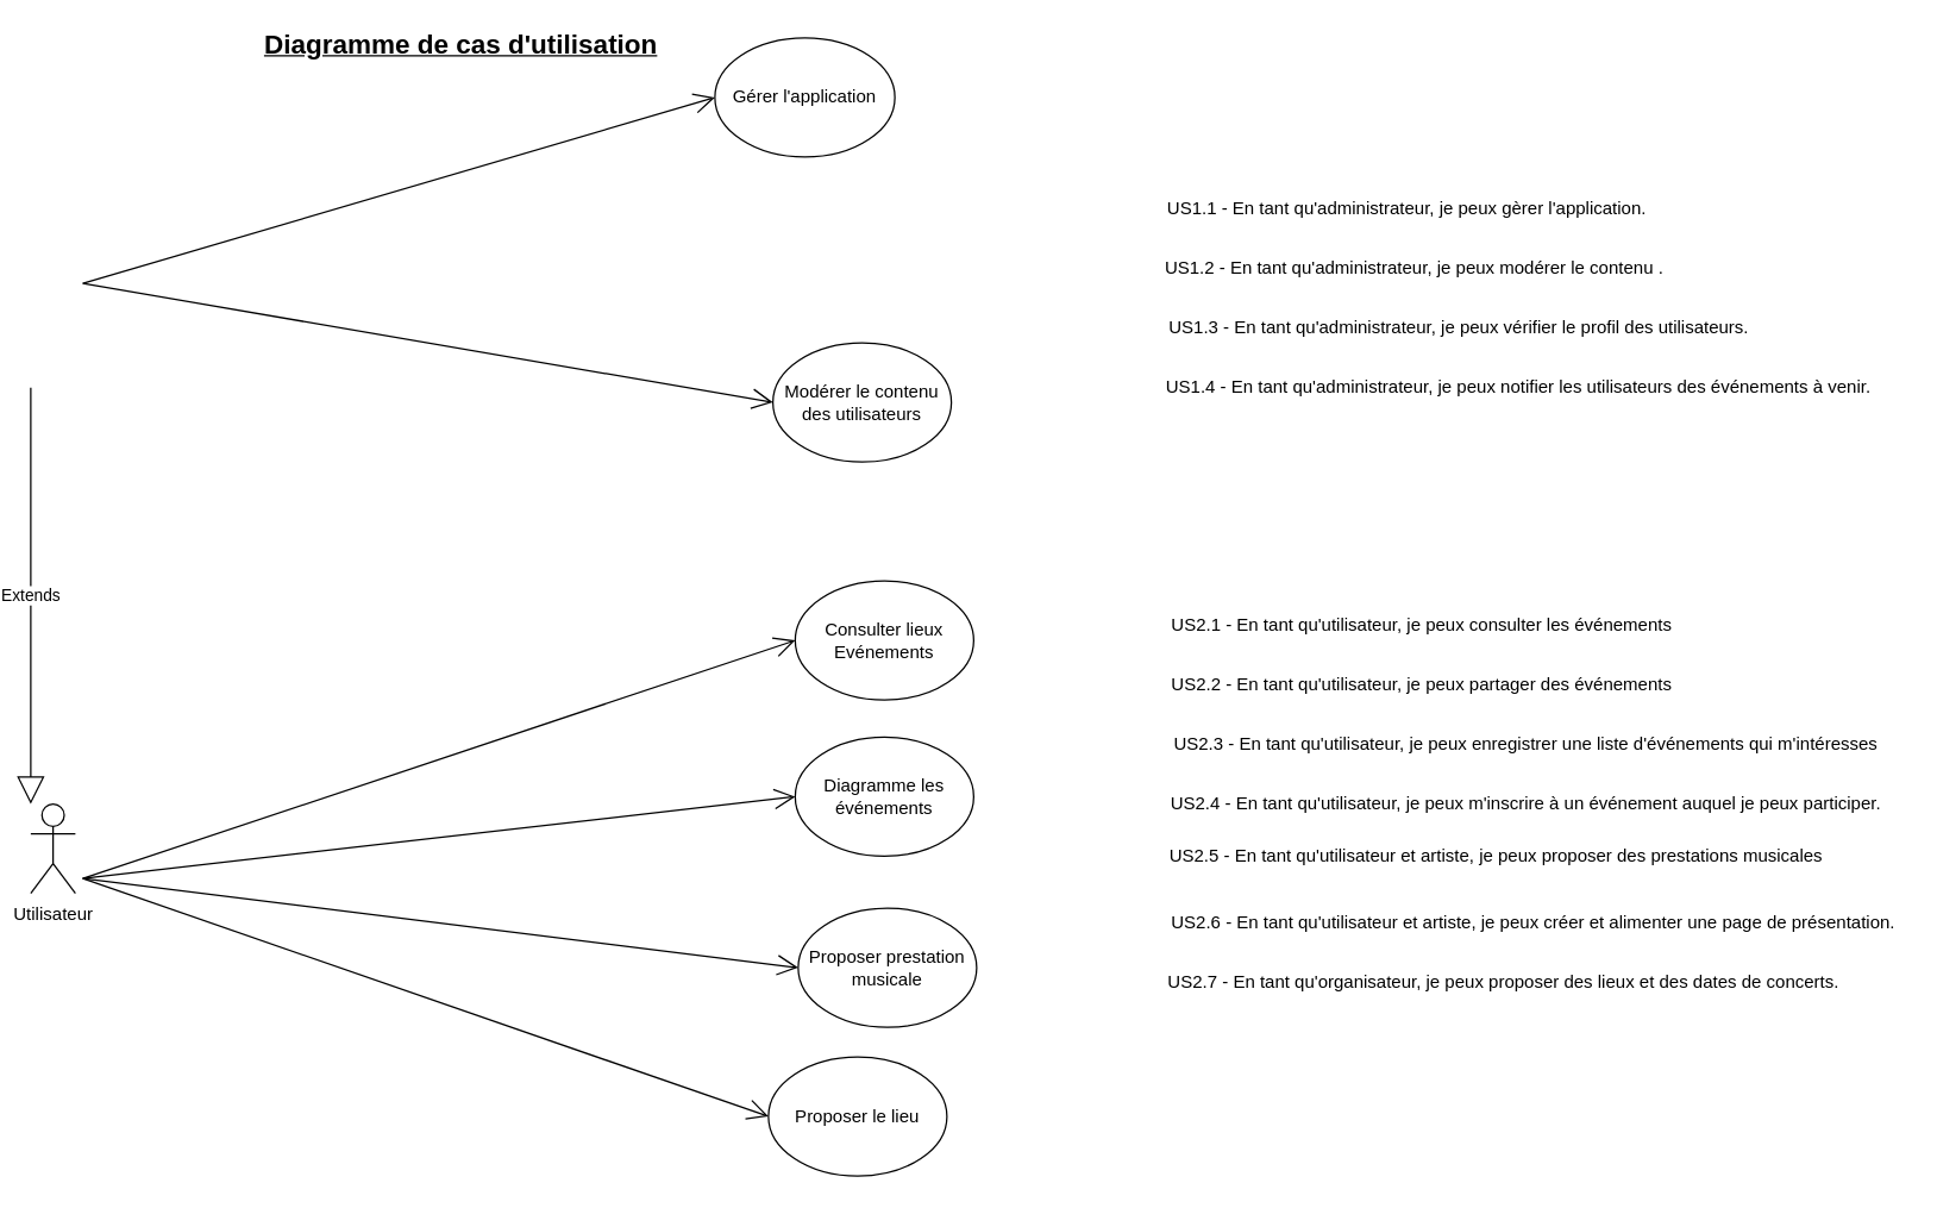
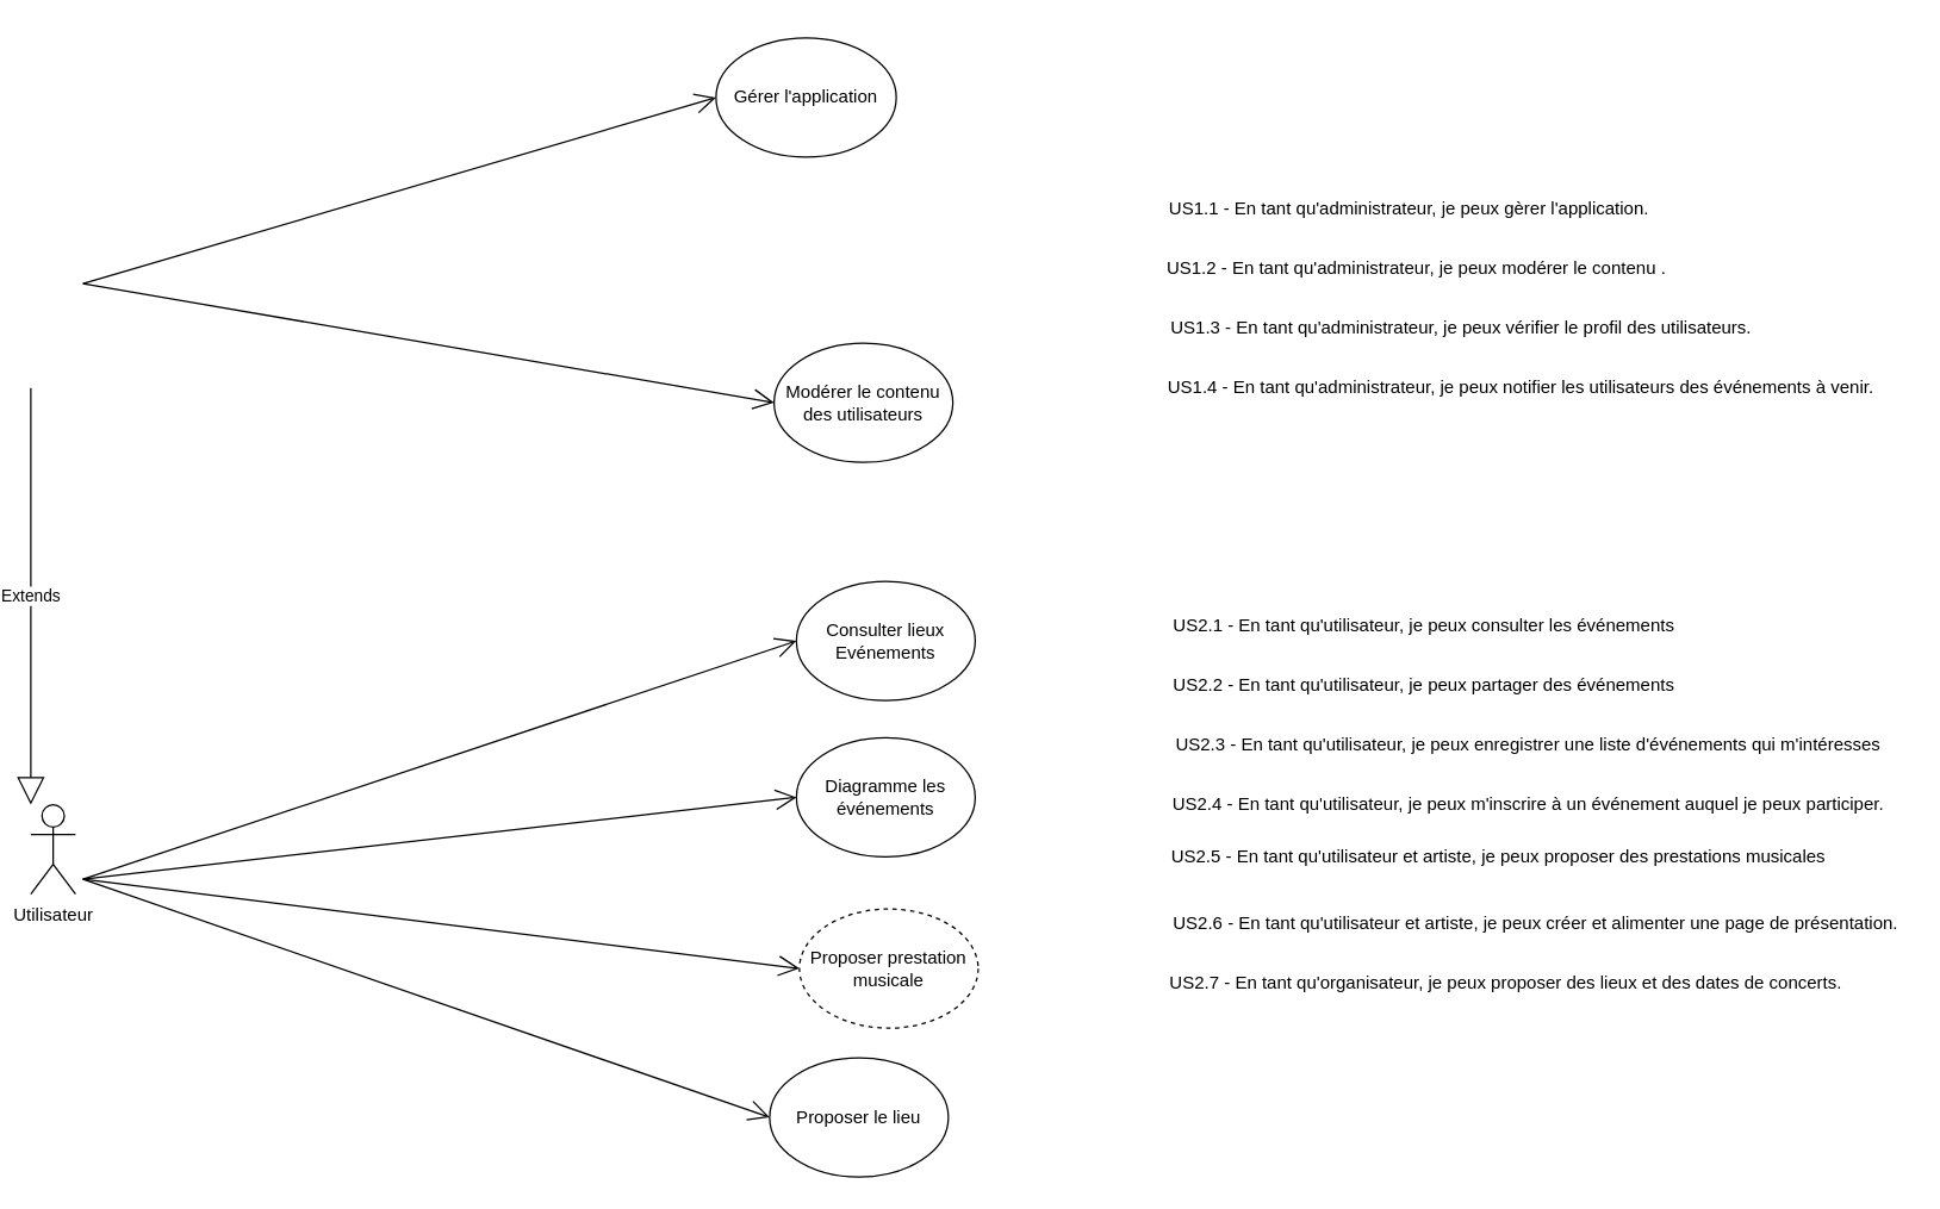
  <mxCell id="0" />
  <mxCell id="1" parent="0" />
  <mxCell id="2" value="Consulter lieux Evénements" style="ellipse;whiteSpace=wrap;html=1;" parent="1" vertex="1"><mxGeometry x="534" y="390" width="120" height="80" as="geometry" /></mxCell>
  <mxCell id="3" value="Diagramme les événements" style="ellipse;whiteSpace=wrap;html=1;" parent="1" vertex="1"><mxGeometry x="534" y="495" width="120" height="80" as="geometry" /></mxCell>
- <mxCell id="4" value="Proposer prestation musicale" style="ellipse;whiteSpace=wrap;html=1;" parent="1" vertex="1"><mxGeometry x="536" y="610" width="120" height="80" as="geometry" /></mxCell>
+ <mxCell id="4" value="Proposer prestation musicale" style="ellipse;whiteSpace=wrap;html=1;dashed=1;" parent="1" vertex="1"><mxGeometry x="536" y="610" width="120" height="80" as="geometry" /></mxCell>
  <mxCell id="5" value="Proposer le lieu" style="ellipse;whiteSpace=wrap;html=1;" parent="1" vertex="1"><mxGeometry x="516" y="710" width="120" height="80" as="geometry" /></mxCell>
  <mxCell id="6" value="Modérer le contenu des utilisateurs" style="ellipse;whiteSpace=wrap;html=1;" parent="1" vertex="1"><mxGeometry x="519" y="230" width="120" height="80" as="geometry" /></mxCell>
  <mxCell id="7" value="Gérer l'application" style="ellipse;whiteSpace=wrap;html=1;" parent="1" vertex="1"><mxGeometry x="480" y="25" width="121" height="80" as="geometry" /></mxCell>
  <mxCell id="8" style="edgeStyle=orthogonalEdgeStyle;rounded=0;orthogonalLoop=1;jettySize=auto;html=1;exitX=0.5;exitY=1;exitDx=0;exitDy=0;" parent="1" edge="1"><mxGeometry relative="1" as="geometry"><mxPoint x="95" y="75" as="sourcePoint" /><mxPoint x="95" y="75" as="targetPoint" /></mxGeometry></mxCell>
- <mxCell id="9" value="&lt;b&gt;&lt;font style=&quot;font-size: 18px&quot;&gt;&lt;u&gt;Diagramme de cas d'utilisation&lt;/u&gt;&lt;/font&gt;&lt;/b&gt;" style="text;html=1;align=center;verticalAlign=middle;resizable=0;points=[];autosize=1;" parent="1" vertex="1"><mxGeometry x="169" y="20" width="280" height="20" as="geometry" /></mxCell>
  <mxCell id="10" value="US2.1 - En tant qu'utilisateur, je peux consulter les événements" style="text;html=1;align=center;verticalAlign=middle;resizable=0;points=[];autosize=1;" parent="1" vertex="1"><mxGeometry x="780" y="410" width="350" height="20" as="geometry" /></mxCell>
  <mxCell id="11" value="US1.1 - En tant qu'administrateur, je peux gèrer l'application." style="text;html=1;align=center;verticalAlign=middle;resizable=0;points=[];autosize=1;" parent="1" vertex="1"><mxGeometry x="775" y="130" width="340" height="20" as="geometry" /></mxCell>
  <mxCell id="12" value="US1.3 - En tant qu'administrateur, je peux vérifier le profil des utilisateurs." style="text;html=1;align=center;verticalAlign=middle;resizable=0;points=[];autosize=1;" parent="1" vertex="1"><mxGeometry x="775" y="210" width="410" height="20" as="geometry" /></mxCell>
  <mxCell id="13" value="US1.2 - En tant qu'administrateur, je peux modérer le contenu ." style="text;html=1;align=center;verticalAlign=middle;resizable=0;points=[];autosize=1;" parent="1" vertex="1"><mxGeometry x="775" y="170" width="350" height="20" as="geometry" /></mxCell>
  <mxCell id="14" value="US2.2 - En tant qu'utilisateur, je peux partager des événements" style="text;html=1;align=center;verticalAlign=middle;resizable=0;points=[];autosize=1;" parent="1" vertex="1"><mxGeometry x="780" y="450" width="350" height="20" as="geometry" /></mxCell>
  <mxCell id="15" value="US2.5 - En tant qu'utilisateur et artiste, je peux proposer des prestations musicales" style="text;html=1;align=center;verticalAlign=middle;resizable=0;points=[];autosize=1;" parent="1" vertex="1"><mxGeometry x="780" y="565" width="450" height="20" as="geometry" /></mxCell>
  <mxCell id="16" value="US2.7 - En tant qu'organisateur, je peux proposer des lieux et des dates de concerts." style="text;html=1;align=center;verticalAlign=middle;resizable=0;points=[];autosize=1;" parent="1" vertex="1"><mxGeometry x="775" y="650" width="470" height="20" as="geometry" /></mxCell>
  <mxCell id="17" value="Extends" style="endArrow=block;endSize=16;endFill=0;html=1;" parent="1" edge="1"><mxGeometry width="160" relative="1" as="geometry"><mxPoint x="20" y="260" as="sourcePoint" /><mxPoint x="20" y="540" as="targetPoint" /></mxGeometry></mxCell>
  <mxCell id="18" value="Utilisateur" style="shape=umlActor;verticalLabelPosition=bottom;labelBackgroundColor=#ffffff;verticalAlign=top;html=1;" parent="1" vertex="1"><mxGeometry x="20" y="540" width="30" height="60" as="geometry" /></mxCell>
  <mxCell id="19" value="" style="endArrow=open;endFill=1;endSize=12;html=1;entryX=0;entryY=0.5;entryDx=0;entryDy=0;" parent="1" target="6" edge="1"><mxGeometry width="160" relative="1" as="geometry"><mxPoint x="55" y="190" as="sourcePoint" /><mxPoint x="215" y="190" as="targetPoint" /></mxGeometry></mxCell>
  <mxCell id="20" value="" style="endArrow=open;endFill=1;endSize=12;html=1;entryX=0;entryY=0.5;entryDx=0;entryDy=0;" parent="1" target="7" edge="1"><mxGeometry width="160" relative="1" as="geometry"><mxPoint x="55" y="190" as="sourcePoint" /><mxPoint x="215" y="190" as="targetPoint" /></mxGeometry></mxCell>
  <mxCell id="21" value="" style="endArrow=open;endFill=1;endSize=12;html=1;entryX=0;entryY=0.5;entryDx=0;entryDy=0;" parent="1" target="3" edge="1"><mxGeometry width="160" relative="1" as="geometry"><mxPoint x="55" y="590" as="sourcePoint" /><mxPoint x="345" y="589.5" as="targetPoint" /></mxGeometry></mxCell>
  <mxCell id="22" value="" style="endArrow=open;endFill=1;endSize=12;html=1;entryX=0;entryY=0.5;entryDx=0;entryDy=0;" parent="1" target="5" edge="1"><mxGeometry width="160" relative="1" as="geometry"><mxPoint x="55" y="590" as="sourcePoint" /><mxPoint x="345" y="759.5" as="targetPoint" /></mxGeometry></mxCell>
  <mxCell id="23" value="" style="endArrow=open;endFill=1;endSize=12;html=1;entryX=0;entryY=0.5;entryDx=0;entryDy=0;" parent="1" target="4" edge="1"><mxGeometry width="160" relative="1" as="geometry"><mxPoint x="55" y="590" as="sourcePoint" /><mxPoint x="355" y="589.5" as="targetPoint" /></mxGeometry></mxCell>
  <mxCell id="24" value="" style="endArrow=open;endFill=1;endSize=12;html=1;entryX=0;entryY=0.5;entryDx=0;entryDy=0;" parent="1" target="2" edge="1"><mxGeometry width="160" relative="1" as="geometry"><mxPoint x="55" y="590" as="sourcePoint" /><mxPoint x="345" y="429.5" as="targetPoint" /></mxGeometry></mxCell>
  <mxCell id="25" value="US2.3 - En tant qu'utilisateur, je peux enregistrer une liste d'événements qui m'intéresses" style="text;html=1;align=center;verticalAlign=middle;resizable=0;points=[];autosize=1;" parent="1" vertex="1"><mxGeometry x="780" y="490" width="490" height="20" as="geometry" /></mxCell>
  <mxCell id="26" value="US2.4 - En tant qu'utilisateur, je peux m'inscrire à un événement auquel je peux participer." style="text;html=1;align=center;verticalAlign=middle;resizable=0;points=[];autosize=1;" parent="1" vertex="1"><mxGeometry x="780" y="530" width="490" height="20" as="geometry" /></mxCell>
  <mxCell id="27" value="US1.4 - En tant qu'administrateur, je peux notifier les utilisateurs des événements à venir." style="text;html=1;align=center;verticalAlign=middle;resizable=0;points=[];autosize=1;" vertex="1" parent="1"><mxGeometry x="775" y="250" width="490" height="20" as="geometry" /></mxCell>
  <mxCell id="28" value="US2.6 - En tant qu'utilisateur et artiste, je peux créer et alimenter une page de présentation." style="text;html=1;align=center;verticalAlign=middle;resizable=0;points=[];autosize=1;" vertex="1" parent="1"><mxGeometry x="780" y="610" width="500" height="20" as="geometry" /></mxCell>
